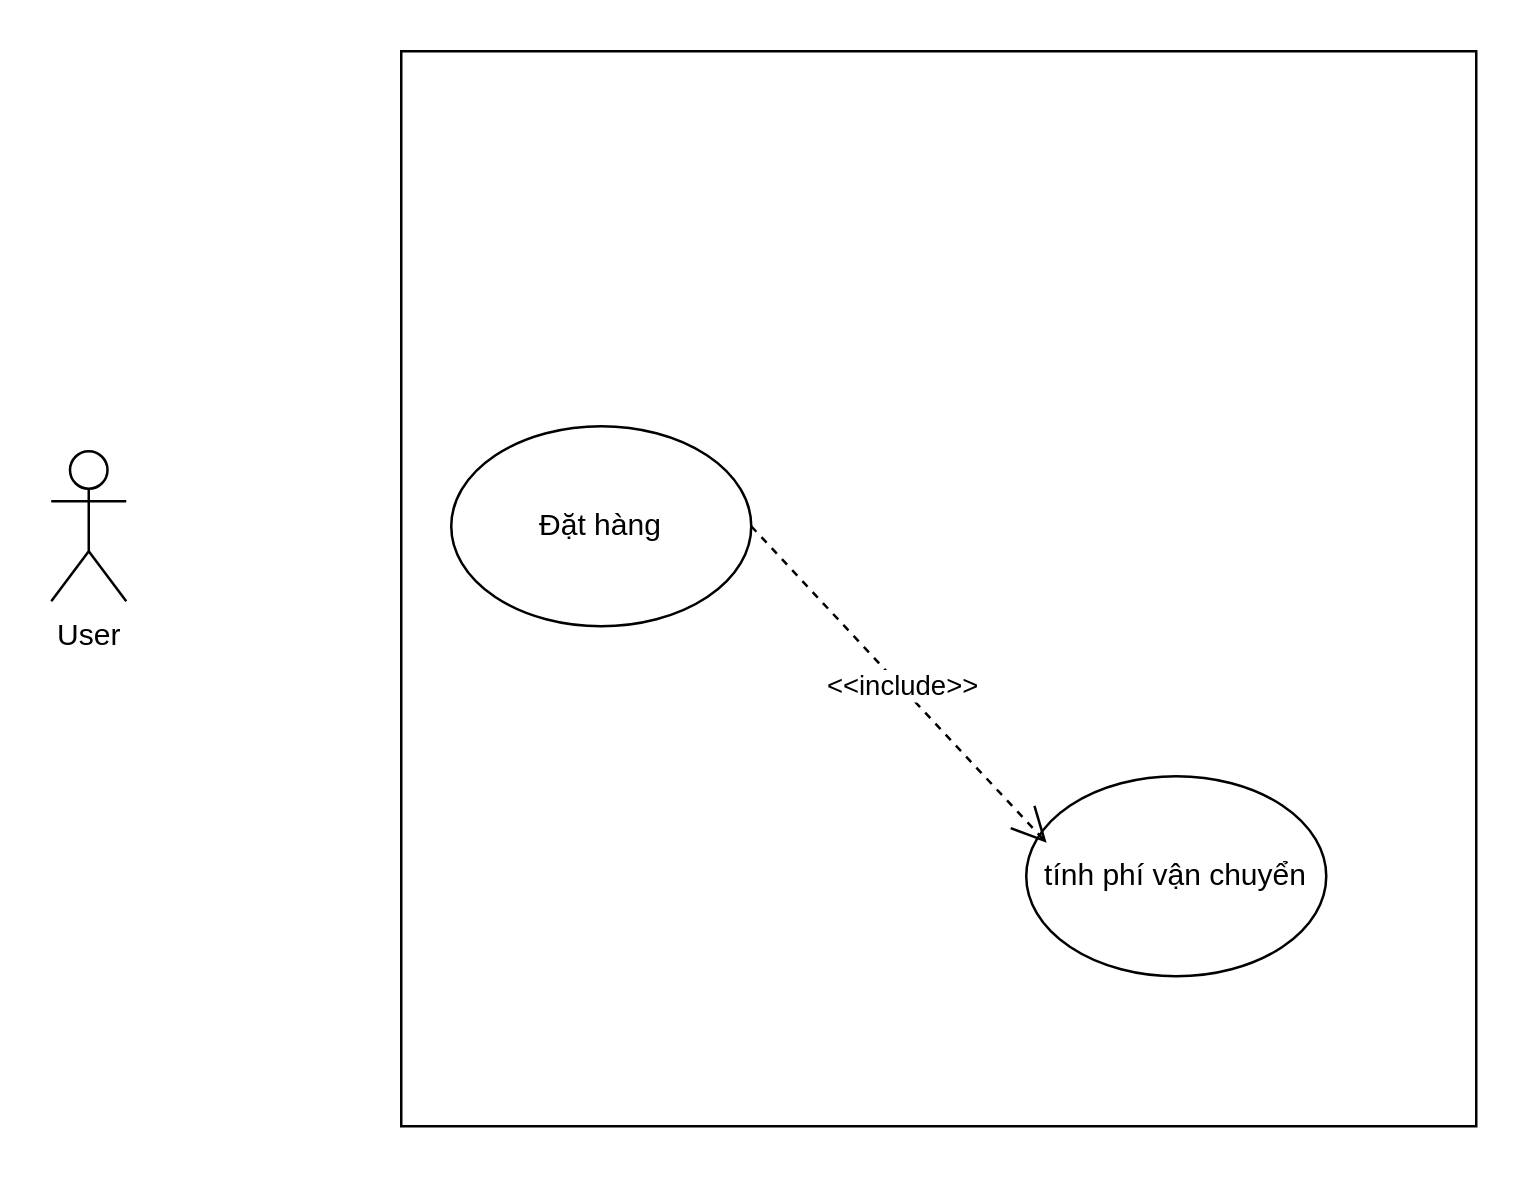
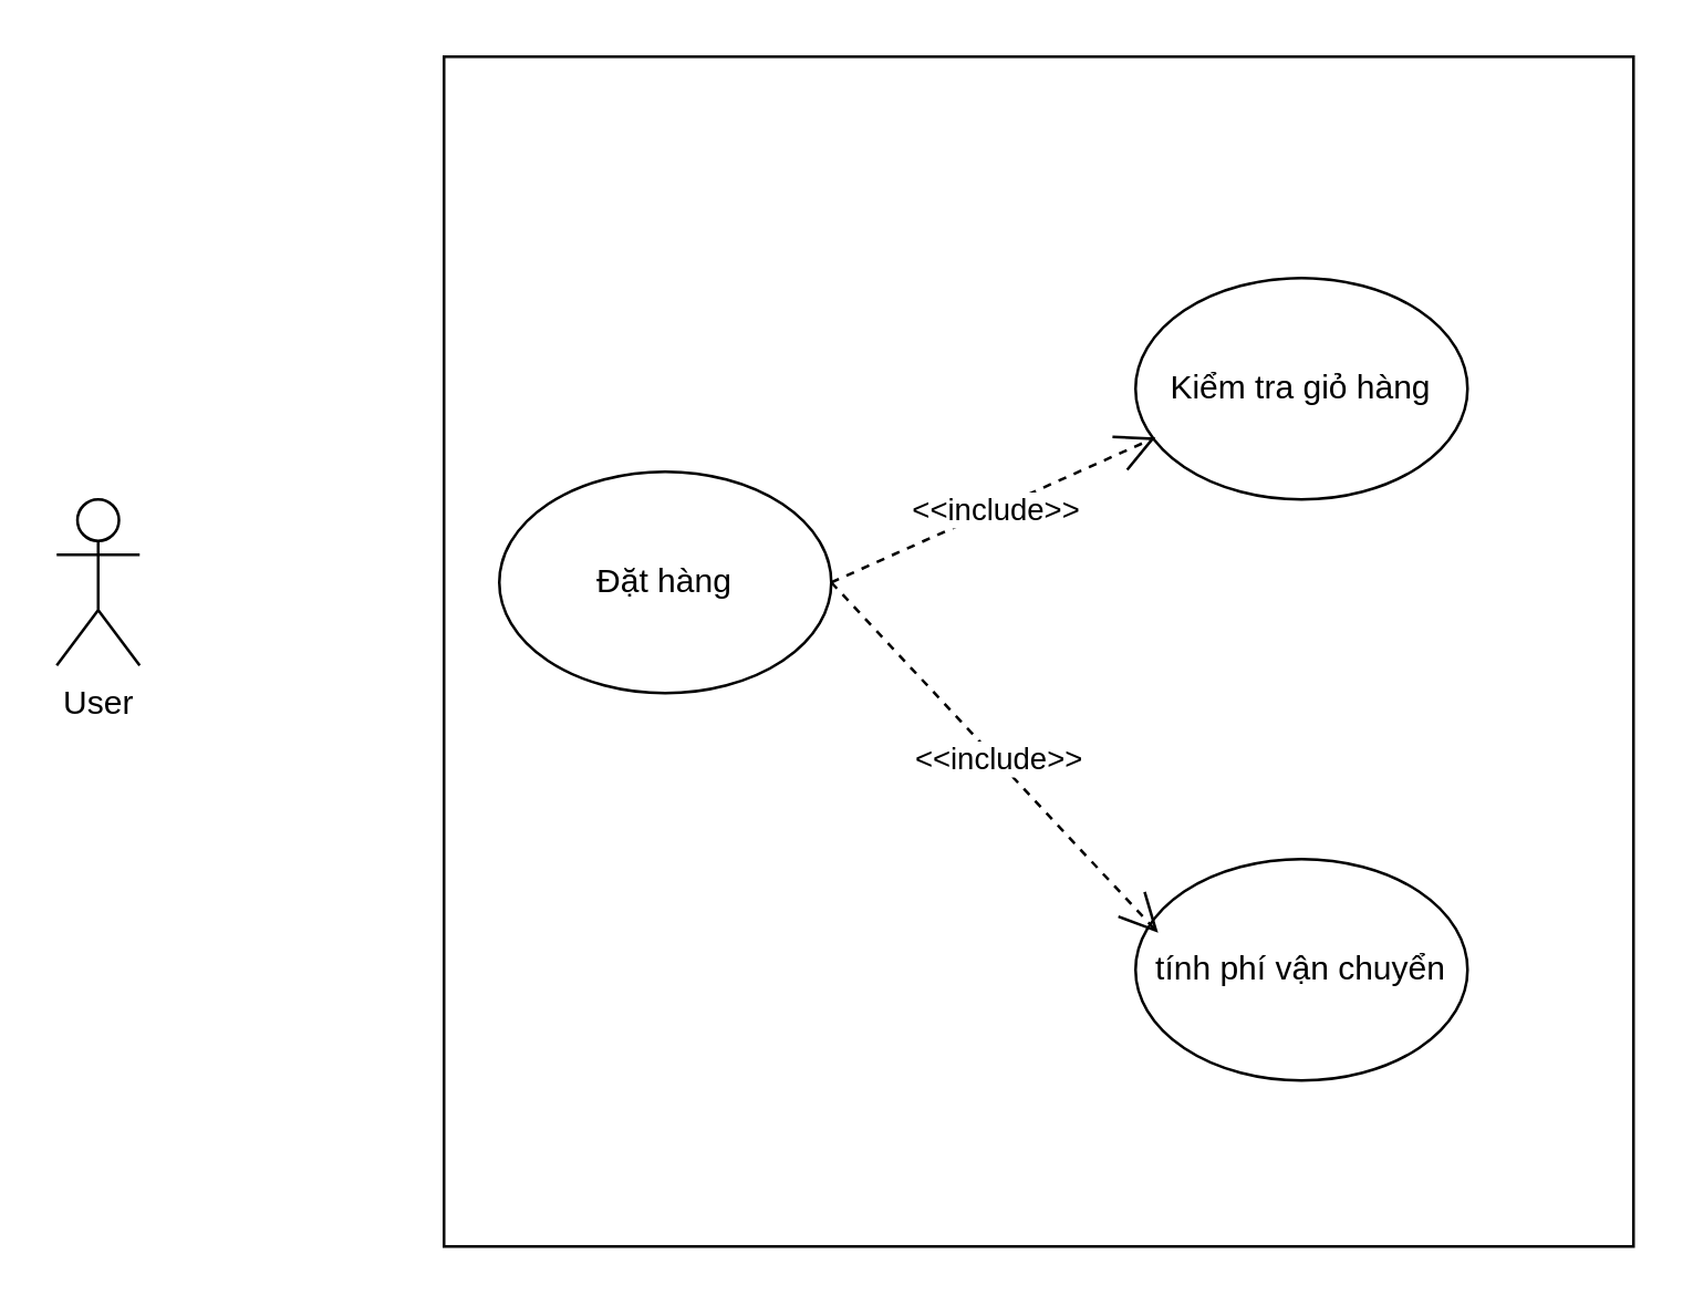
  <mxCell id="0" />
  <mxCell id="1" parent="0" />
  <mxCell id="2" value="User" style="shape=umlActor;verticalLabelPosition=bottom;verticalAlign=top;html=1;outlineConnect=0;" vertex="1" parent="1"><mxGeometry x="20" y="180" width="30" height="60" as="geometry" /></mxCell>
  <mxCell id="3" value="" style="whiteSpace=wrap;html=1;aspect=fixed;" vertex="1" parent="1"><mxGeometry x="160" y="20" width="430" height="430" as="geometry" /></mxCell>
  <mxCell id="4" value="Đặt hàng" style="ellipse;whiteSpace=wrap;html=1;" vertex="1" parent="1"><mxGeometry x="180" y="170" width="120" height="80" as="geometry" /></mxCell>
  <mxCell id="5" value="tính phí vận chuyển" style="ellipse;whiteSpace=wrap;html=1;" vertex="1" parent="1"><mxGeometry x="410" y="310" width="120" height="80" as="geometry" /></mxCell>
+ <mxCell id="6" value="Kiểm tra giỏ hàng" style="ellipse;whiteSpace=wrap;html=1;" vertex="1" parent="1"><mxGeometry x="410" y="100" width="120" height="80" as="geometry" /></mxCell>
+ <mxCell id="7" value="&lt;div style=&quot;text-align: start;&quot;&gt;&lt;span style=&quot;background-color: light-dark(#ffffff, var(--ge-dark-color, #121212)); white-space: pre-wrap;&quot;&gt;&lt;font face=&quot;Arial, sans-serif&quot;&gt;&amp;nbsp;&amp;lt;&amp;lt;include&amp;gt;&amp;gt;&lt;/font&gt;&lt;/span&gt;&lt;/div&gt;" style="endArrow=open;endSize=12;dashed=1;html=1;rounded=0;exitX=1;exitY=0.5;exitDx=0;exitDy=0;entryX=0.06;entryY=0.72;entryDx=0;entryDy=0;entryPerimeter=0;" edge="1" parent="1" source="4" target="6"><mxGeometry x="0.001" width="160" relative="1" as="geometry"><mxPoint x="320" y="209.52" as="sourcePoint" /><mxPoint x="480" y="209.52" as="targetPoint" /><mxPoint as="offset" /></mxGeometry></mxCell>
  <mxCell id="8" value="&lt;div style=&quot;text-align: start;&quot;&gt;&lt;span style=&quot;background-color: light-dark(#ffffff, var(--ge-dark-color, #121212)); color: light-dark(rgb(0, 0, 0), rgb(255, 255, 255));&quot;&gt;&amp;nbsp;&lt;/span&gt;&lt;span style=&quot;background-color: light-dark(#ffffff, var(--ge-dark-color, #121212)); white-space: pre-wrap;&quot;&gt;&lt;font face=&quot;Arial, sans-serif&quot;&gt;&amp;lt;&amp;lt;include&amp;gt;&amp;gt;&lt;/font&gt;&lt;/span&gt;&lt;/div&gt;" style="endArrow=open;endSize=12;dashed=1;html=1;rounded=0;entryX=0.068;entryY=0.333;entryDx=0;entryDy=0;entryPerimeter=0;exitX=1;exitY=0.5;exitDx=0;exitDy=0;" edge="1" parent="1" source="4" target="5"><mxGeometry width="160" relative="1" as="geometry"><mxPoint x="430" y="239.998" as="sourcePoint" /><mxPoint x="347" y="249.43" as="targetPoint" /></mxGeometry></mxCell>
